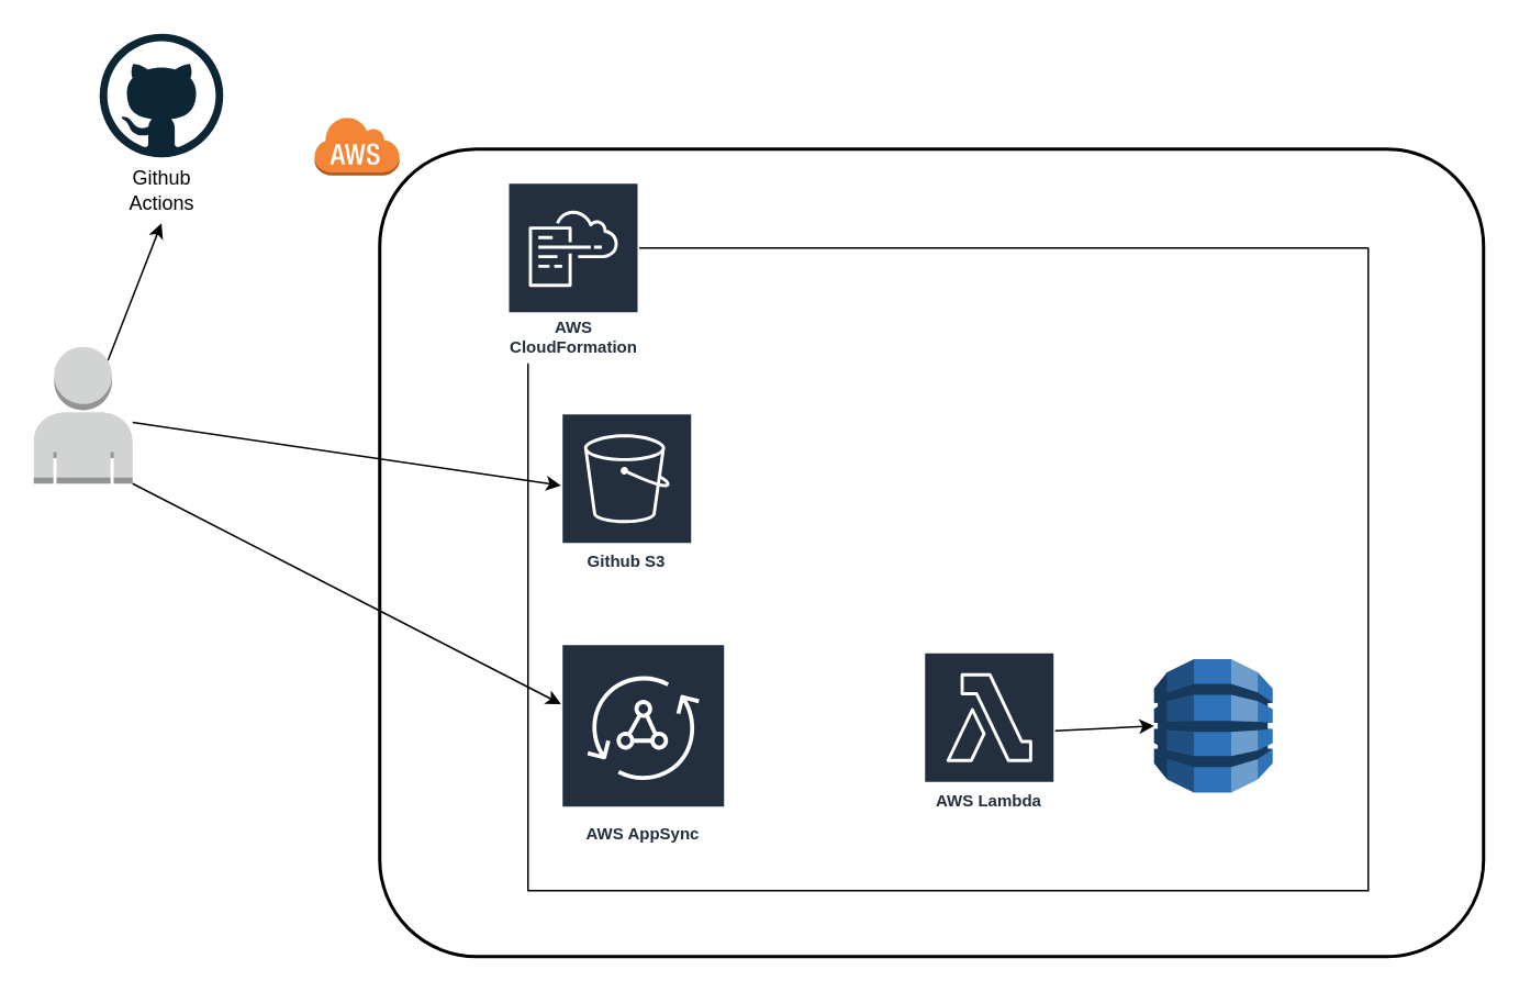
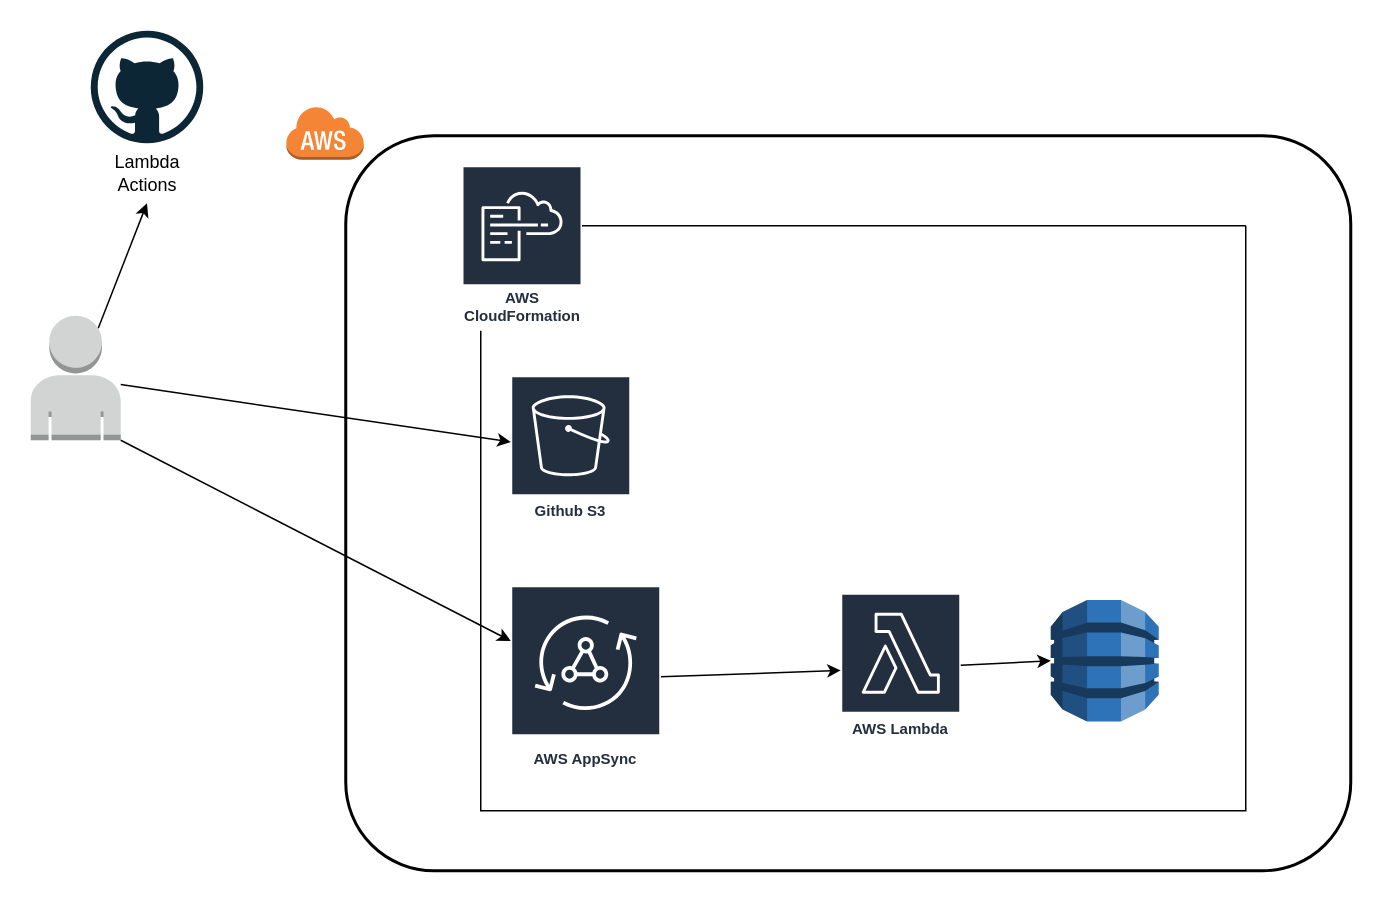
  <mxCell id="0" />
  <mxCell id="1" parent="0" />
  <mxCell id="2" style="edgeStyle=none;html=1;exitX=0.75;exitY=0.1;exitDx=0;exitDy=0;exitPerimeter=0;entryX=0.5;entryY=1;entryDx=0;entryDy=0;" edge="1" parent="1" source="3" target="6"><mxGeometry relative="1" as="geometry" /></mxCell>
  <mxCell id="3" value="" style="outlineConnect=0;dashed=0;verticalLabelPosition=bottom;verticalAlign=top;align=center;html=1;shape=mxgraph.aws3.user;fillColor=#D2D3D3;gradientColor=none;" parent="1" vertex="1"><mxGeometry x="20" y="210" width="60" height="83" as="geometry" /></mxCell>
  <mxCell id="4" value="" style="group" parent="1" vertex="1" connectable="0"><mxGeometry x="60" y="20" width="75" height="115" as="geometry" /></mxCell>
  <mxCell id="5" value="" style="dashed=0;outlineConnect=0;html=1;align=center;labelPosition=center;verticalLabelPosition=bottom;verticalAlign=top;shape=mxgraph.weblogos.github" parent="4" vertex="1"><mxGeometry width="75" height="75" as="geometry" /></mxCell>
- <mxCell id="6" value="Github Actions" style="text;html=1;strokeColor=none;fillColor=none;align=center;verticalAlign=middle;whiteSpace=wrap;rounded=0;" parent="4" vertex="1"><mxGeometry x="7.5" y="75" width="60" height="40" as="geometry" /></mxCell>
+ <mxCell id="6" value="Lambda Actions" style="text;html=1;strokeColor=none;fillColor=none;align=center;verticalAlign=middle;whiteSpace=wrap;rounded=0;" parent="4" vertex="1"><mxGeometry x="7.5" y="75" width="60" height="40" as="geometry" /></mxCell>
  <mxCell id="7" value="" style="group" vertex="1" connectable="0" parent="1"><mxGeometry x="190" y="70" width="710" height="510" as="geometry" /></mxCell>
  <mxCell id="8" value="" style="rounded=1;arcSize=12;dashed=0;fillColor=none;gradientColor=none;strokeWidth=2;" parent="7" vertex="1"><mxGeometry x="40" y="20" width="670" height="490" as="geometry" /></mxCell>
  <mxCell id="9" value="Github S3" style="sketch=0;outlineConnect=0;fontColor=#232F3E;gradientColor=none;strokeColor=#ffffff;fillColor=#232F3E;dashed=0;verticalLabelPosition=middle;verticalAlign=bottom;align=center;html=1;whiteSpace=wrap;fontSize=10;fontStyle=1;spacing=3;shape=mxgraph.aws4.productIcon;prIcon=mxgraph.aws4.s3;" parent="7" vertex="1"><mxGeometry x="150" y="180" width="80" height="100" as="geometry" /></mxCell>
  <mxCell id="10" value="AWS Lambda" style="sketch=0;outlineConnect=0;fontColor=#232F3E;gradientColor=none;strokeColor=#ffffff;fillColor=#232F3E;dashed=0;verticalLabelPosition=middle;verticalAlign=bottom;align=center;html=1;whiteSpace=wrap;fontSize=10;fontStyle=1;spacing=3;shape=mxgraph.aws4.productIcon;prIcon=mxgraph.aws4.lambda;" parent="7" vertex="1"><mxGeometry x="370" y="325" width="80" height="100" as="geometry" /></mxCell>
  <mxCell id="11" value="" style="dashed=0;html=1;shape=mxgraph.aws3.cloud;fillColor=#F58536;gradientColor=none;dashed=0;" parent="7" vertex="1"><mxGeometry width="52" height="36" as="geometry" /></mxCell>
  <mxCell id="12" value="" style="endArrow=classic;html=1;" parent="7" source="3" target="9" edge="1"><mxGeometry width="50" height="50" relative="1" as="geometry"><mxPoint x="320" y="110" as="sourcePoint" /><mxPoint x="370" y="60" as="targetPoint" /></mxGeometry></mxCell>
+ <mxCell id="13" value="" style="endArrow=classic;html=1;" parent="7" source="17" target="10" edge="1"><mxGeometry width="50" height="50" relative="1" as="geometry"><mxPoint x="420" y="229.5" as="sourcePoint" /><mxPoint x="480" y="230" as="targetPoint" /></mxGeometry></mxCell>
  <mxCell id="14" value="" style="endArrow=classic;html=1;entryX=0;entryY=0.5;entryDx=0;entryDy=0;entryPerimeter=0;" parent="7" source="10" edge="1" target="18"><mxGeometry width="50" height="50" relative="1" as="geometry"><mxPoint x="580" y="240" as="sourcePoint" /><mxPoint x="650" y="230" as="targetPoint" /></mxGeometry></mxCell>
  <mxCell id="15" value="" style="swimlane;startSize=0;" parent="7" vertex="1"><mxGeometry x="130" y="80" width="510" height="390" as="geometry"><mxRectangle x="200" y="50" width="50" height="40" as="alternateBounds" /></mxGeometry></mxCell>
  <mxCell id="16" value="AWS CloudFormation" style="sketch=0;outlineConnect=0;fontColor=#232F3E;gradientColor=none;strokeColor=#ffffff;fillColor=#232F3E;dashed=0;verticalLabelPosition=middle;verticalAlign=bottom;align=center;html=1;whiteSpace=wrap;fontSize=10;fontStyle=1;spacing=3;shape=mxgraph.aws4.productIcon;prIcon=mxgraph.aws4.cloudformation;" parent="15" vertex="1"><mxGeometry x="-12.5" y="-40" width="80" height="110" as="geometry" /></mxCell>
  <mxCell id="17" value="AWS AppSync" style="sketch=0;outlineConnect=0;fontColor=#232F3E;gradientColor=none;strokeColor=#ffffff;fillColor=#232F3E;dashed=0;verticalLabelPosition=middle;verticalAlign=bottom;align=center;html=1;whiteSpace=wrap;fontSize=10;fontStyle=1;spacing=3;shape=mxgraph.aws4.productIcon;prIcon=mxgraph.aws4.appsync;" parent="15" vertex="1"><mxGeometry x="20" y="240" width="100" height="125" as="geometry" /></mxCell>
  <mxCell id="18" value="" style="outlineConnect=0;dashed=0;verticalLabelPosition=bottom;verticalAlign=top;align=center;html=1;shape=mxgraph.aws3.dynamo_db;fillColor=#2E73B8;gradientColor=none;" parent="15" vertex="1"><mxGeometry x="380" y="249.5" width="72" height="81" as="geometry" /></mxCell>
  <mxCell id="19" value="" style="endArrow=classic;html=1;exitX=1;exitY=1;exitDx=0;exitDy=0;exitPerimeter=0;" parent="1" source="3" target="17" edge="1"><mxGeometry width="50" height="50" relative="1" as="geometry"><mxPoint x="265" y="351.501" as="sourcePoint" /><mxPoint x="370" y="352.442" as="targetPoint" /></mxGeometry></mxCell>
